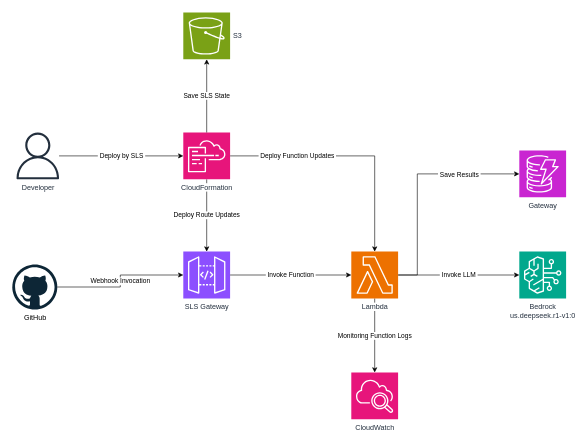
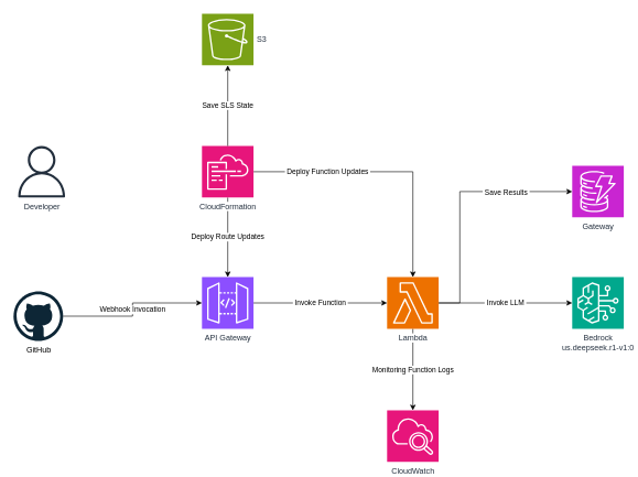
  <mxCell id="0" />
  <mxCell id="1" parent="0" />
  <mxCell id="2" value="GitHub" style="dashed=0;outlineConnect=0;html=1;align=center;labelPosition=center;verticalLabelPosition=bottom;verticalAlign=top;shape=mxgraph.weblogos.github" vertex="1" parent="1"><mxGeometry x="20" y="440" width="75" height="75" as="geometry" /></mxCell>
- <mxCell id="3" value="SLS Gateway" style="sketch=0;points=[[0,0,0],[0.25,0,0],[0.5,0,0],[0.75,0,0],[1,0,0],[0,1,0],[0.25,1,0],[0.5,1,0],[0.75,1,0],[1,1,0],[0,0.25,0],[0,0.5,0],[0,0.75,0],[1,0.25,0],[1,0.5,0],[1,0.75,0]];outlineConnect=0;fontColor=#232F3E;fillColor=#8C4FFF;strokeColor=#ffffff;dashed=0;verticalLabelPosition=bottom;verticalAlign=top;align=center;html=1;fontSize=12;fontStyle=0;aspect=fixed;shape=mxgraph.aws4.resourceIcon;resIcon=mxgraph.aws4.api_gateway;" vertex="1" parent="1"><mxGeometry x="305" y="418.5" width="78" height="78" as="geometry" /></mxCell>
+ <mxCell id="3" value="API Gateway" style="sketch=0;points=[[0,0,0],[0.25,0,0],[0.5,0,0],[0.75,0,0],[1,0,0],[0,1,0],[0.25,1,0],[0.5,1,0],[0.75,1,0],[1,1,0],[0,0.25,0],[0,0.5,0],[0,0.75,0],[1,0.25,0],[1,0.5,0],[1,0.75,0]];outlineConnect=0;fontColor=#232F3E;fillColor=#8C4FFF;strokeColor=#ffffff;dashed=0;verticalLabelPosition=bottom;verticalAlign=top;align=center;html=1;fontSize=12;fontStyle=0;aspect=fixed;shape=mxgraph.aws4.resourceIcon;resIcon=mxgraph.aws4.api_gateway;" vertex="1" parent="1"><mxGeometry x="305" y="418.5" width="78" height="78" as="geometry" /></mxCell>
  <mxCell id="4" value="&amp;nbsp;Webhook Invocation&amp;nbsp;" style="edgeStyle=orthogonalEdgeStyle;rounded=0;orthogonalLoop=1;jettySize=auto;html=1;entryX=0;entryY=0.5;entryDx=0;entryDy=0;entryPerimeter=0;" edge="1" parent="1" source="2" target="3"><mxGeometry relative="1" as="geometry" /></mxCell>
  <mxCell id="5" value="&amp;nbsp;Invoke Function&amp;nbsp;" style="edgeStyle=orthogonalEdgeStyle;rounded=0;orthogonalLoop=1;jettySize=auto;html=1;entryX=0;entryY=0.5;entryDx=0;entryDy=0;entryPerimeter=0;" edge="1" parent="1" source="3" target="19"><mxGeometry relative="1" as="geometry" /></mxCell>
  <mxCell id="6" value="Bedrock&lt;div&gt;us.deepseek.r1-v1:0&lt;/div&gt;" style="sketch=0;points=[[0,0,0],[0.25,0,0],[0.5,0,0],[0.75,0,0],[1,0,0],[0,1,0],[0.25,1,0],[0.5,1,0],[0.75,1,0],[1,1,0],[0,0.25,0],[0,0.5,0],[0,0.75,0],[1,0.25,0],[1,0.5,0],[1,0.75,0]];outlineConnect=0;fontColor=#232F3E;fillColor=#01A88D;strokeColor=#ffffff;dashed=0;verticalLabelPosition=bottom;verticalAlign=top;align=center;html=1;fontSize=12;fontStyle=0;aspect=fixed;shape=mxgraph.aws4.resourceIcon;resIcon=mxgraph.aws4.bedrock;" vertex="1" parent="1"><mxGeometry x="865" y="418.5" width="78" height="78" as="geometry" /></mxCell>
  <mxCell id="7" value="&amp;nbsp;Invoke LLM&amp;nbsp;" style="edgeStyle=orthogonalEdgeStyle;rounded=0;orthogonalLoop=1;jettySize=auto;html=1;entryX=0;entryY=0.5;entryDx=0;entryDy=0;entryPerimeter=0;" edge="1" parent="1" source="19" target="6"><mxGeometry relative="1" as="geometry" /></mxCell>
  <mxCell id="8" value="Gateway" style="sketch=0;points=[[0,0,0],[0.25,0,0],[0.5,0,0],[0.75,0,0],[1,0,0],[0,1,0],[0.25,1,0],[0.5,1,0],[0.75,1,0],[1,1,0],[0,0.25,0],[0,0.5,0],[0,0.75,0],[1,0.25,0],[1,0.5,0],[1,0.75,0]];outlineConnect=0;fontColor=#232F3E;fillColor=#C925D1;strokeColor=#ffffff;dashed=0;verticalLabelPosition=bottom;verticalAlign=top;align=center;html=1;fontSize=12;fontStyle=0;aspect=fixed;shape=mxgraph.aws4.resourceIcon;resIcon=mxgraph.aws4.dynamodb;" vertex="1" parent="1"><mxGeometry x="865" y="250" width="78" height="78" as="geometry" /></mxCell>
  <mxCell id="9" value="&amp;nbsp;Save Results&amp;nbsp;" style="edgeStyle=orthogonalEdgeStyle;rounded=0;orthogonalLoop=1;jettySize=auto;html=1;entryX=0;entryY=0.5;entryDx=0;entryDy=0;entryPerimeter=0;" edge="1" parent="1" source="19" target="8"><mxGeometry x="0.46" y="-1" relative="1" as="geometry"><Array as="points"><mxPoint x="695" y="458" /><mxPoint x="695" y="289" /></Array><mxPoint as="offset" /></mxGeometry></mxCell>
  <mxCell id="10" value="Developer" style="sketch=0;outlineConnect=0;fontColor=#232F3E;gradientColor=none;fillColor=#232F3D;strokeColor=none;dashed=0;verticalLabelPosition=bottom;verticalAlign=top;align=center;html=1;fontSize=12;fontStyle=0;aspect=fixed;pointerEvents=1;shape=mxgraph.aws4.user;" vertex="1" parent="1"><mxGeometry x="23.5" y="220" width="78" height="78" as="geometry" /></mxCell>
- <mxCell id="11" value="&amp;nbsp;Deploy by SLS&amp;nbsp;" style="edgeStyle=orthogonalEdgeStyle;rounded=0;orthogonalLoop=1;jettySize=auto;html=1;entryX=0;entryY=0.5;entryDx=0;entryDy=0;entryPerimeter=0;" edge="1" parent="1" source="10" target="14"><mxGeometry relative="1" as="geometry" /></mxCell>
  <mxCell id="12" value="&amp;nbsp;Deploy Function Updates&amp;nbsp;" style="edgeStyle=orthogonalEdgeStyle;rounded=0;orthogonalLoop=1;jettySize=auto;html=1;entryX=0.5;entryY=0;entryDx=0;entryDy=0;entryPerimeter=0;" edge="1" parent="1" source="14" target="19"><mxGeometry x="-0.441" relative="1" as="geometry"><mxPoint as="offset" /></mxGeometry></mxCell>
  <mxCell id="13" value="Deploy Route Updates" style="edgeStyle=orthogonalEdgeStyle;rounded=0;orthogonalLoop=1;jettySize=auto;html=1;entryX=0.5;entryY=0;entryDx=0;entryDy=0;entryPerimeter=0;" edge="1" parent="1" source="14" target="3"><mxGeometry relative="1" as="geometry" /></mxCell>
  <mxCell id="14" value="CloudFormation" style="sketch=0;points=[[0,0,0],[0.25,0,0],[0.5,0,0],[0.75,0,0],[1,0,0],[0,1,0],[0.25,1,0],[0.5,1,0],[0.75,1,0],[1,1,0],[0,0.25,0],[0,0.5,0],[0,0.75,0],[1,0.25,0],[1,0.5,0],[1,0.75,0]];points=[[0,0,0],[0.25,0,0],[0.5,0,0],[0.75,0,0],[1,0,0],[0,1,0],[0.25,1,0],[0.5,1,0],[0.75,1,0],[1,1,0],[0,0.25,0],[0,0.5,0],[0,0.75,0],[1,0.25,0],[1,0.5,0],[1,0.75,0]];outlineConnect=0;fontColor=#232F3E;fillColor=#E7157B;strokeColor=#ffffff;dashed=0;verticalLabelPosition=bottom;verticalAlign=top;align=center;html=1;fontSize=12;fontStyle=0;aspect=fixed;shape=mxgraph.aws4.resourceIcon;resIcon=mxgraph.aws4.cloudformation;labelBackgroundColor=default;" vertex="1" parent="1"><mxGeometry x="305" y="220" width="78" height="78" as="geometry" /></mxCell>
  <mxCell id="15" value="&amp;nbsp;S3" style="sketch=0;points=[[0,0,0],[0.25,0,0],[0.5,0,0],[0.75,0,0],[1,0,0],[0,1,0],[0.25,1,0],[0.5,1,0],[0.75,1,0],[1,1,0],[0,0.25,0],[0,0.5,0],[0,0.75,0],[1,0.25,0],[1,0.5,0],[1,0.75,0]];outlineConnect=0;fontColor=#232F3E;fillColor=#7AA116;strokeColor=#ffffff;dashed=0;verticalLabelPosition=middle;verticalAlign=middle;align=left;html=1;fontSize=12;fontStyle=0;aspect=fixed;shape=mxgraph.aws4.resourceIcon;resIcon=mxgraph.aws4.s3;labelPosition=right;" vertex="1" parent="1"><mxGeometry x="305" y="20" width="78" height="78" as="geometry" /></mxCell>
  <mxCell id="16" value="Save SLS State" style="edgeStyle=orthogonalEdgeStyle;rounded=0;orthogonalLoop=1;jettySize=auto;html=1;entryX=0.5;entryY=1;entryDx=0;entryDy=0;entryPerimeter=0;" edge="1" parent="1" source="14" target="15"><mxGeometry relative="1" as="geometry" /></mxCell>
  <mxCell id="17" value="CloudWatch" style="sketch=0;points=[[0,0,0],[0.25,0,0],[0.5,0,0],[0.75,0,0],[1,0,0],[0,1,0],[0.25,1,0],[0.5,1,0],[0.75,1,0],[1,1,0],[0,0.25,0],[0,0.5,0],[0,0.75,0],[1,0.25,0],[1,0.5,0],[1,0.75,0]];points=[[0,0,0],[0.25,0,0],[0.5,0,0],[0.75,0,0],[1,0,0],[0,1,0],[0.25,1,0],[0.5,1,0],[0.75,1,0],[1,1,0],[0,0.25,0],[0,0.5,0],[0,0.75,0],[1,0.25,0],[1,0.5,0],[1,0.75,0]];outlineConnect=0;fontColor=#232F3E;fillColor=#E7157B;strokeColor=#ffffff;dashed=0;verticalLabelPosition=bottom;verticalAlign=top;align=center;html=1;fontSize=12;fontStyle=0;aspect=fixed;shape=mxgraph.aws4.resourceIcon;resIcon=mxgraph.aws4.cloudwatch_2;" vertex="1" parent="1"><mxGeometry x="585" y="620" width="78" height="78" as="geometry" /></mxCell>
  <mxCell id="18" value="Monitoring Function Logs" style="edgeStyle=orthogonalEdgeStyle;rounded=0;orthogonalLoop=1;jettySize=auto;html=1;entryX=0.5;entryY=0;entryDx=0;entryDy=0;entryPerimeter=0;" edge="1" parent="1" source="19" target="17"><mxGeometry relative="1" as="geometry" /></mxCell>
  <mxCell id="19" value="Lambda" style="sketch=0;points=[[0,0,0],[0.25,0,0],[0.5,0,0],[0.75,0,0],[1,0,0],[0,1,0],[0.25,1,0],[0.5,1,0],[0.75,1,0],[1,1,0],[0,0.25,0],[0,0.5,0],[0,0.75,0],[1,0.25,0],[1,0.5,0],[1,0.75,0]];outlineConnect=0;fontColor=#232F3E;fillColor=#ED7100;strokeColor=#ffffff;dashed=0;verticalLabelPosition=bottom;verticalAlign=top;align=center;html=1;fontSize=12;fontStyle=0;aspect=fixed;shape=mxgraph.aws4.resourceIcon;resIcon=mxgraph.aws4.lambda;labelBackgroundColor=default;" vertex="1" parent="1"><mxGeometry x="585" y="418.5" width="78" height="78" as="geometry" /></mxCell>
